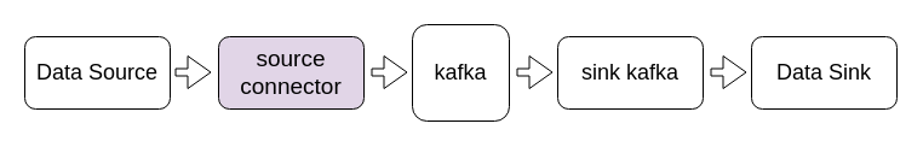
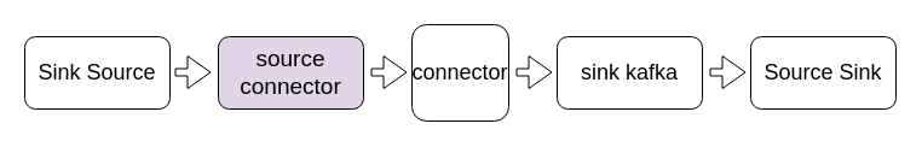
  <mxCell id="0" />
  <mxCell id="1" parent="0" />
- <mxCell id="2" value="&lt;font style=&quot;font-size: 18px&quot;&gt;kafka&lt;/font&gt;" style="rounded=1;whiteSpace=wrap;html=1;" vertex="1" parent="1"><mxGeometry x="340" y="20" width="80" height="80" as="geometry" /></mxCell>
+ <mxCell id="2" value="&lt;font style=&quot;font-size: 18px&quot;&gt;connector&lt;/font&gt;" style="rounded=1;whiteSpace=wrap;html=1;" vertex="1" parent="1"><mxGeometry x="340" y="20" width="80" height="80" as="geometry" /></mxCell>
  <mxCell id="3" value="&lt;font style=&quot;font-size: 19px&quot;&gt;source connector&lt;/font&gt;" style="rounded=1;whiteSpace=wrap;html=1;fillColor=#e1d5e7;" vertex="1" parent="1"><mxGeometry x="180" y="30" width="120" height="60" as="geometry" /></mxCell>
  <mxCell id="4" value="&lt;font style=&quot;font-size: 18px&quot;&gt;sink kafka&lt;/font&gt;" style="rounded=1;whiteSpace=wrap;html=1;" vertex="1" parent="1"><mxGeometry x="460" y="30" width="120" height="60" as="geometry" /></mxCell>
- <mxCell id="5" value="&lt;font style=&quot;font-size: 18px&quot;&gt;Data Source&lt;/font&gt;" style="rounded=1;whiteSpace=wrap;html=1;" vertex="1" parent="1"><mxGeometry x="20" y="30" width="120" height="60" as="geometry" /></mxCell>
- <mxCell id="6" value="&lt;font style=&quot;font-size: 18px&quot;&gt;Data Sink&lt;/font&gt;" style="rounded=1;whiteSpace=wrap;html=1;" vertex="1" parent="1"><mxGeometry x="620" y="30" width="120" height="60" as="geometry" /></mxCell>
+ <mxCell id="5" value="&lt;font style=&quot;font-size: 18px&quot;&gt;Sink Source&lt;/font&gt;" style="rounded=1;whiteSpace=wrap;html=1;" vertex="1" parent="1"><mxGeometry x="20" y="30" width="120" height="60" as="geometry" /></mxCell>
+ <mxCell id="6" value="&lt;font style=&quot;font-size: 18px&quot;&gt;Source Sink&lt;/font&gt;" style="rounded=1;whiteSpace=wrap;html=1;" vertex="1" parent="1"><mxGeometry x="620" y="30" width="120" height="60" as="geometry" /></mxCell>
  <mxCell id="7" value="" style="shape=flexArrow;endArrow=classic;html=1;width=6;" edge="1" parent="1"><mxGeometry width="50" height="50" relative="1" as="geometry"><mxPoint x="144" y="59.5" as="sourcePoint" /><mxPoint x="174" y="59.5" as="targetPoint" /></mxGeometry></mxCell>
  <mxCell id="8" value="" style="shape=flexArrow;endArrow=classic;html=1;width=6;" edge="1" parent="1"><mxGeometry width="50" height="50" relative="1" as="geometry"><mxPoint x="306" y="59.5" as="sourcePoint" /><mxPoint x="336" y="59.5" as="targetPoint" /></mxGeometry></mxCell>
  <mxCell id="9" value="" style="shape=flexArrow;endArrow=classic;html=1;width=6;" edge="1" parent="1"><mxGeometry width="50" height="50" relative="1" as="geometry"><mxPoint x="426" y="59.5" as="sourcePoint" /><mxPoint x="456" y="59.5" as="targetPoint" /></mxGeometry></mxCell>
  <mxCell id="10" value="" style="shape=flexArrow;endArrow=classic;html=1;width=6;" edge="1" parent="1"><mxGeometry width="50" height="50" relative="1" as="geometry"><mxPoint x="586" y="59.5" as="sourcePoint" /><mxPoint x="616" y="59.5" as="targetPoint" /></mxGeometry></mxCell>
